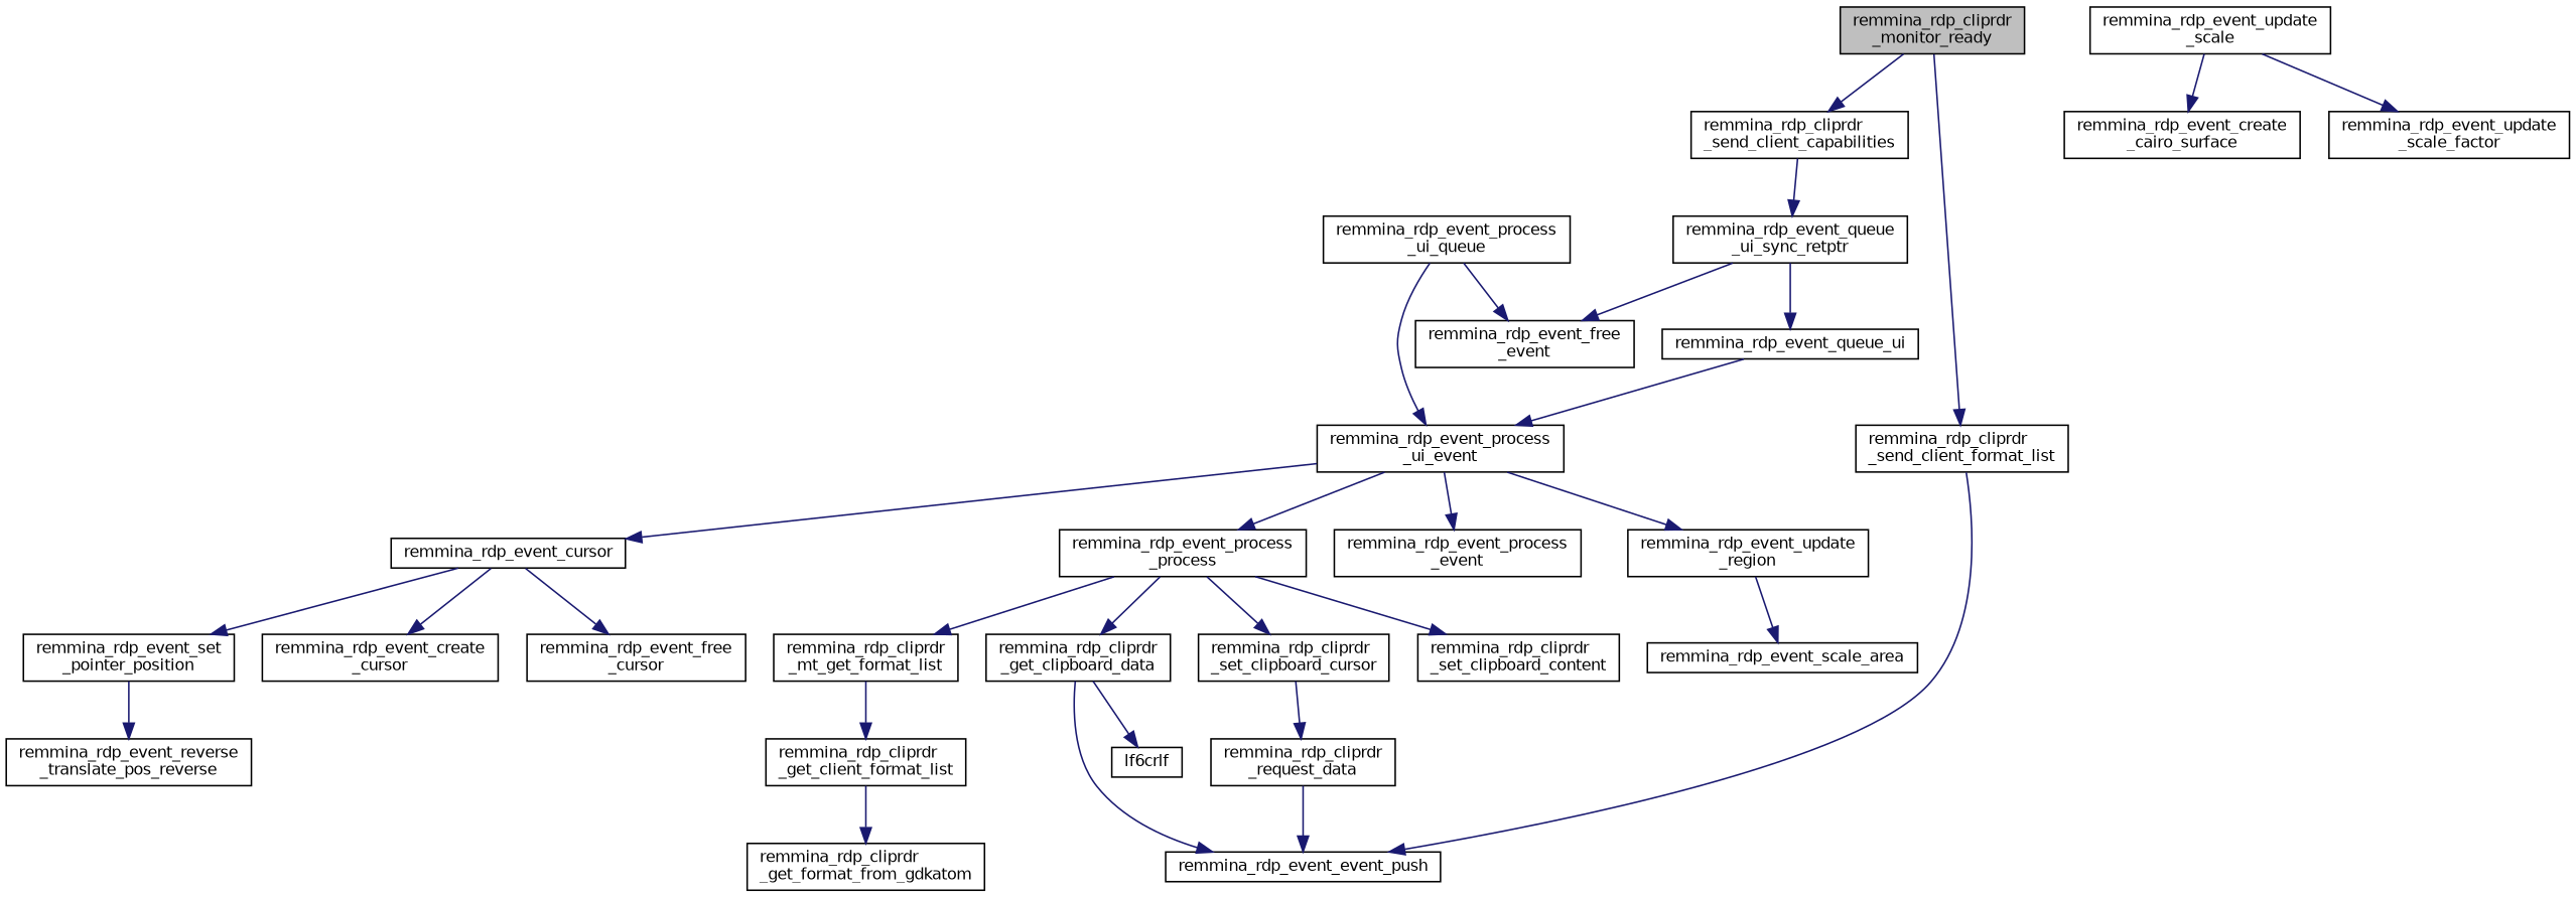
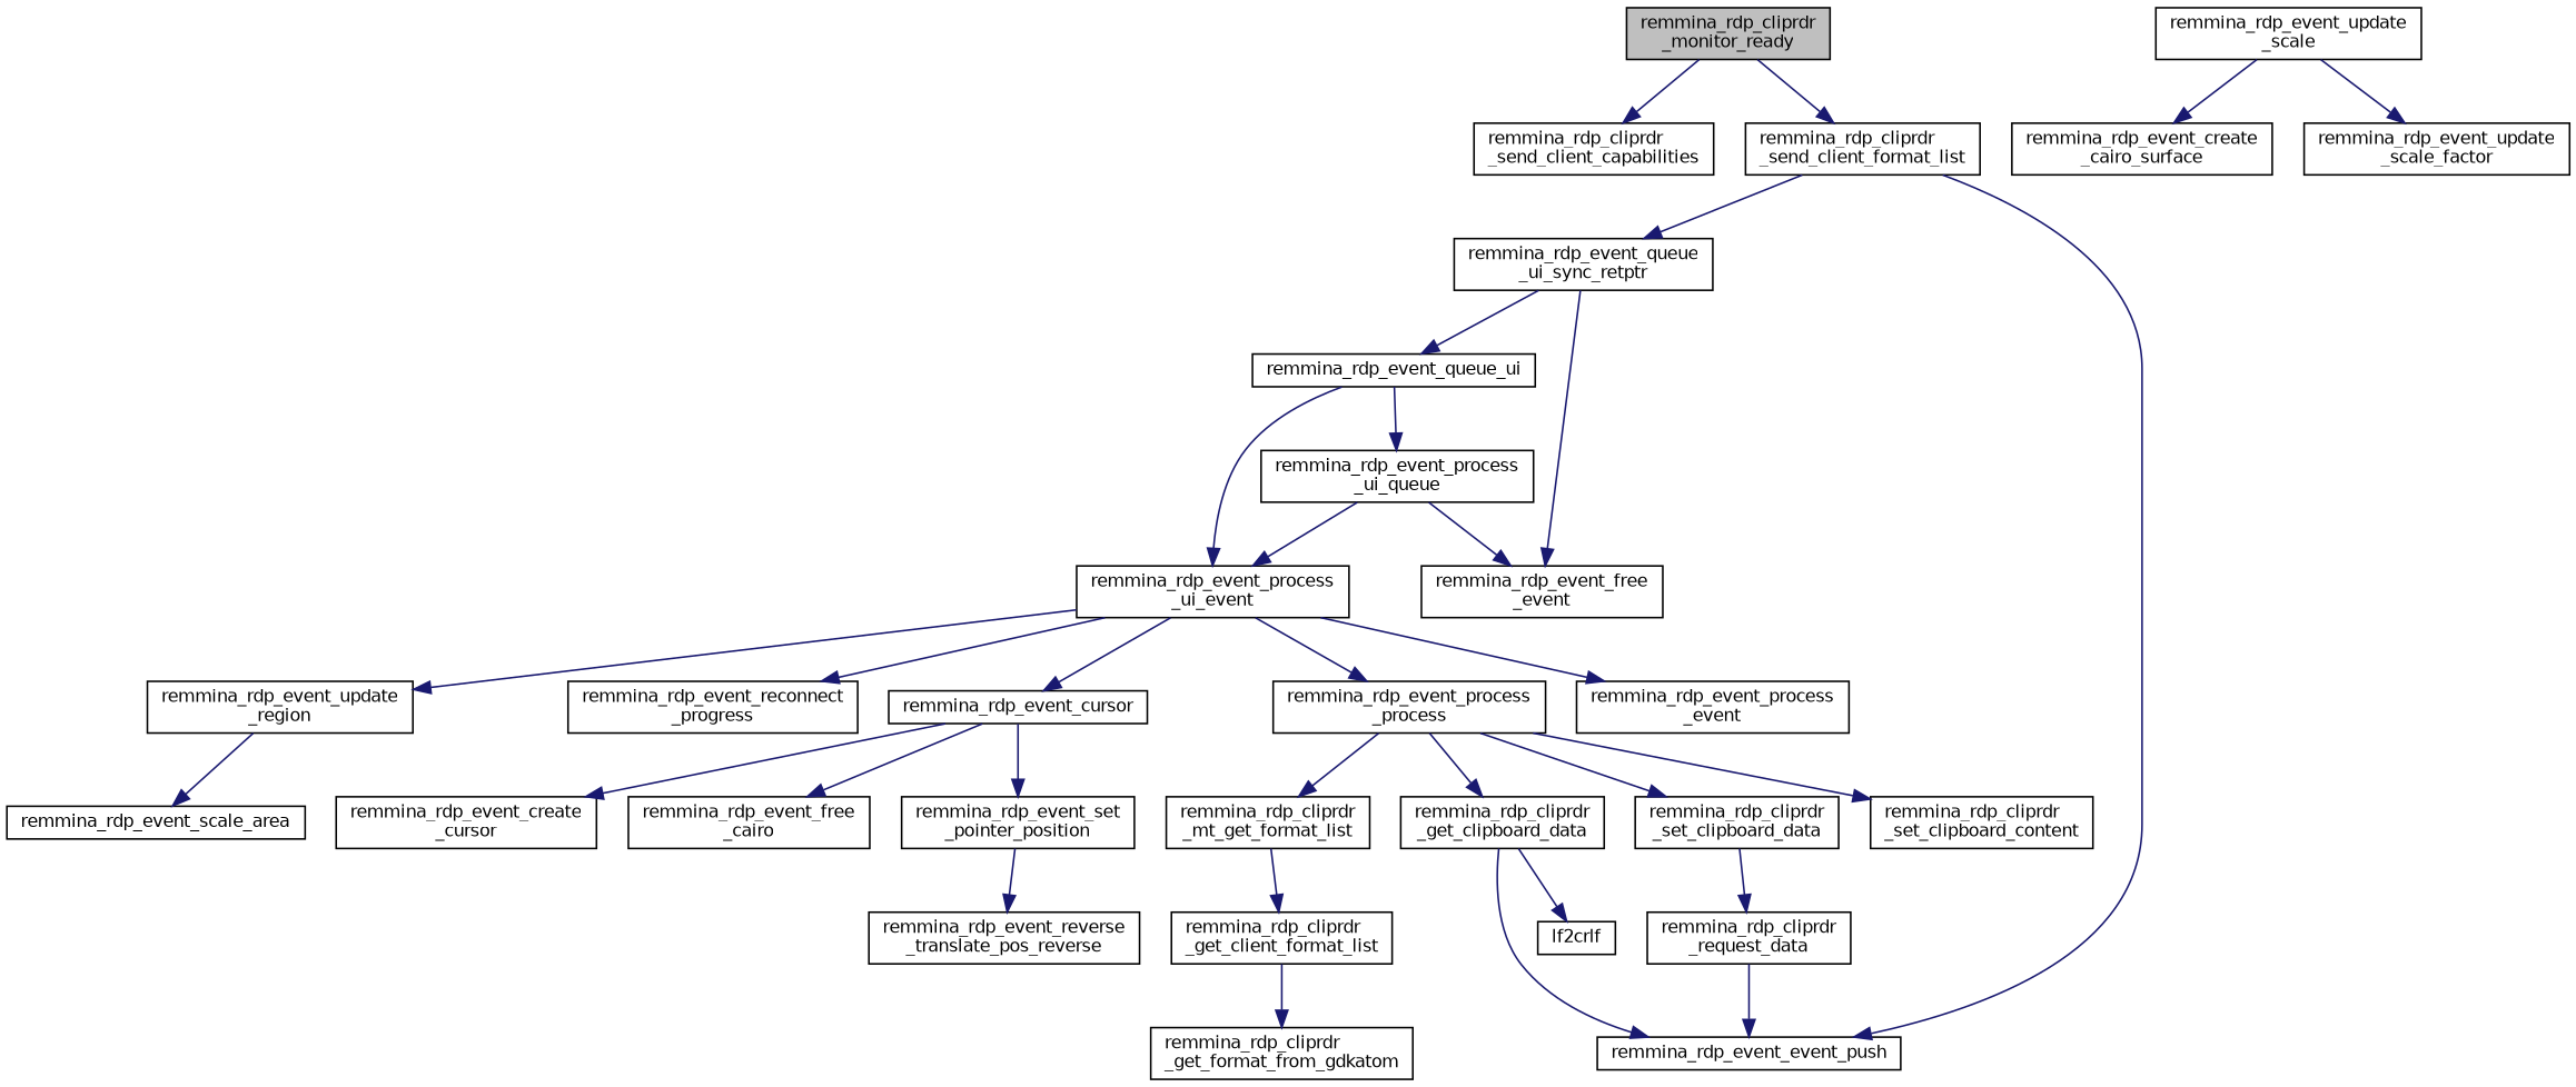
  digraph {
    rankdir=TB
    node [color=black fillcolor=white fontname=Helvetica fontsize=10 shape=record style=filled]
    edge [color=midnightblue fontname=Helvetica fontsize=10 labelfontname=Helvetica labelfontsize=10 style=solid]
    n1 [fillcolor=grey75 fontcolor=black height=0.2 label="remmina_rdp_cliprdr\l_monitor_ready" width=0.4]
    n2 [height=0.2 label="remmina_rdp_cliprdr\l_send_client_capabilities" width=0.4]
    n3 [height=0.2 label="remmina_rdp_cliprdr\l_send_client_format_list" width=0.4]
    n4 [height=0.2 label="remmina_rdp_event_queue\l_ui_sync_retptr" width=0.4]
    n5 [height=0.2 label=remmina_rdp_event_event_push width=0.4]
    n6 [height=0.2 label=remmina_rdp_event_queue_ui width=0.4]
    n7 [height=0.2 label="remmina_rdp_event_free\l_event" width=0.4]
    n8 [height=0.2 label="remmina_rdp_event_process\l_ui_event" width=0.4]
    n9 [height=0.2 label="remmina_rdp_event_process\l_ui_queue" width=0.4]
    n10 [height=0.2 label="remmina_rdp_event_update\l_region" width=0.4]
+   n11 [height=0.2 label="remmina_rdp_event_reconnect\l_progress" width=0.4]
    n12 [height=0.2 label=remmina_rdp_event_cursor width=0.4]
    n13 [height=0.2 label="remmina_rdp_event_process\l_process" width=0.4]
    n14 [height=0.2 label="remmina_rdp_event_process\l_event" width=0.4]
    n15 [height=0.2 label=remmina_rdp_event_scale_area width=0.4]
    n16 [height=0.2 label="remmina_rdp_event_create\l_cursor" width=0.4]
-   n17 [height=0.2 label="remmina_rdp_event_free\l_cursor" width=0.4]
+   n17 [height=0.2 label="remmina_rdp_event_free\l_cairo" width=0.4]
    n18 [height=0.2 label="remmina_rdp_event_set\l_pointer_position" width=0.4]
    n19 [height=0.2 label="remmina_rdp_cliprdr\l_mt_get_format_list" width=0.4]
    n20 [height=0.2 label="remmina_rdp_cliprdr\l_get_clipboard_data" width=0.4]
-   n21 [height=0.2 label="remmina_rdp_cliprdr\l_set_clipboard_cursor" width=0.4]
+   n21 [height=0.2 label="remmina_rdp_cliprdr\l_set_clipboard_data" width=0.4]
    n22 [height=0.2 label="remmina_rdp_cliprdr\l_set_clipboard_content" width=0.4]
    n23 [height=0.2 label="remmina_rdp_event_create\l_cairo_surface" width=0.4]
    n24 [height=0.2 label="remmina_rdp_event_update\l_scale" width=0.4]
    n25 [height=0.2 label="remmina_rdp_event_update\l_scale_factor" width=0.4]
    n26 [height=0.2 label="remmina_rdp_event_reverse\l_translate_pos_reverse" width=0.4]
    n27 [height=0.2 label="remmina_rdp_cliprdr\l_get_client_format_list" width=0.4]
-   n28 [height=0.2 label=lf6crlf width=0.4]
+   n28 [height=0.2 label=lf2crlf width=0.4]
    n29 [height=0.2 label="remmina_rdp_cliprdr\l_request_data" width=0.4]
    n30 [height=0.2 label="remmina_rdp_cliprdr\l_get_format_from_gdkatom" width=0.4]
    n1 -> n2
    n1 -> n3
-   n2 -> n4
+   n3 -> n4
    n3 -> n5
    n4 -> n6
    n4 -> n7
    n6 -> n8
+   n6 -> n9
    n8 -> n10
+   n8 -> n11
    n8 -> n12
    n8 -> n13
    n8 -> n14
    n9 -> n7
    n9 -> n8
    n10 -> n15
    n12 -> n16
    n12 -> n17
    n12 -> n18
    n13 -> n19
    n13 -> n20
    n13 -> n21
    n13 -> n22
    n18 -> n26
    n19 -> n27
    n20 -> n5
    n20 -> n28
    n21 -> n29
    n24 -> n23
    n24 -> n25
    n27 -> n30
    n29 -> n5
  }
